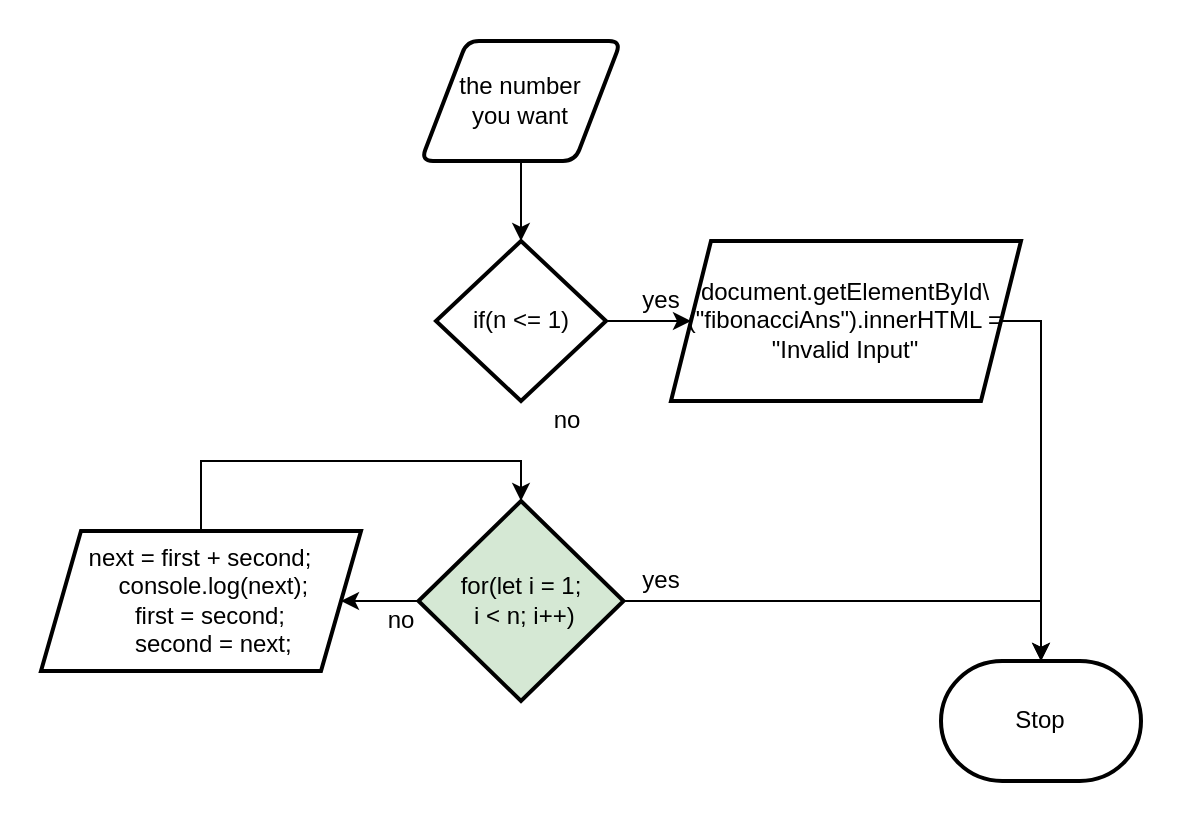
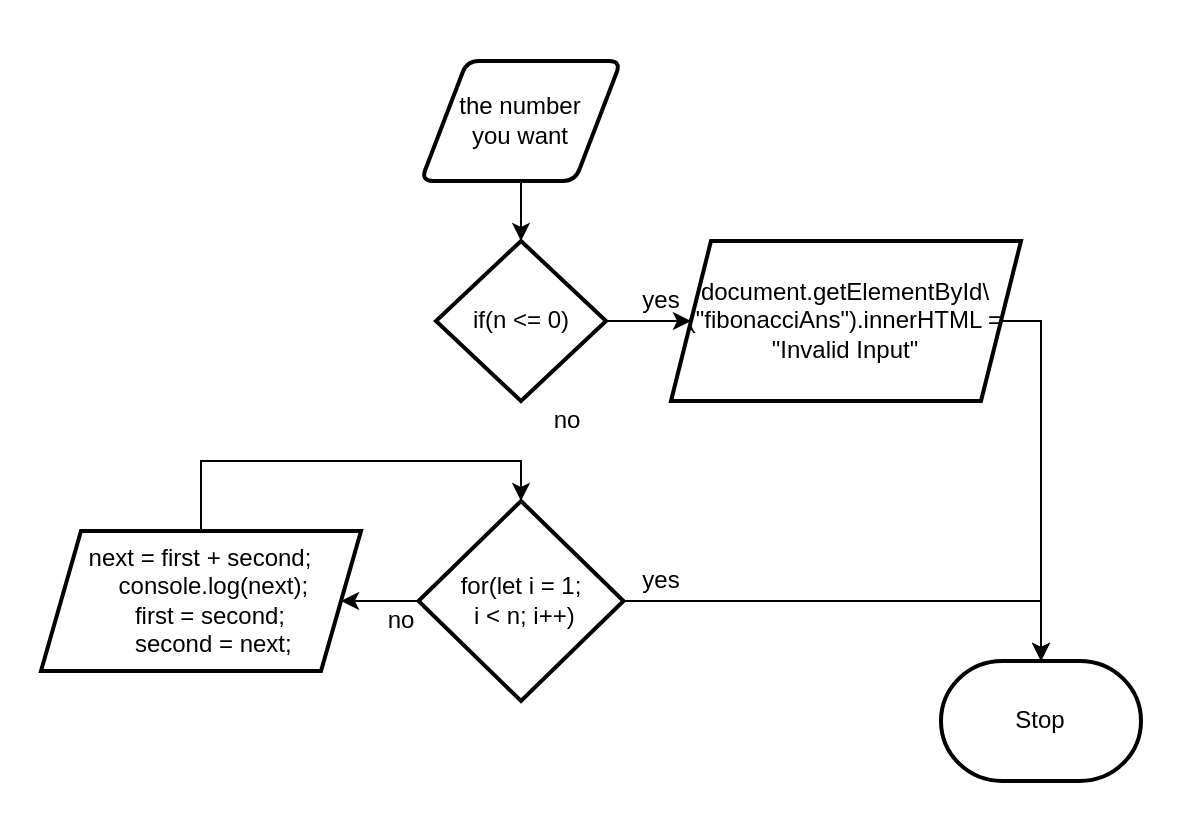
  <mxCell id="0" />
  <mxCell id="1" parent="0" />
  <mxCell id="2" value="" style="edgeStyle=none;html=1;" edge="1" parent="1" source="3" target="6"><mxGeometry relative="1" as="geometry" /></mxCell>
- <mxCell id="3" value="the number &lt;br&gt;you want" style="shape=parallelogram;html=1;strokeWidth=2;perimeter=parallelogramPerimeter;whiteSpace=wrap;rounded=1;arcSize=12;size=0.23;" parent="1" vertex="1"><mxGeometry x="210" y="20" width="100" height="60" as="geometry" /></mxCell>
+ <mxCell id="3" value="the number &lt;br&gt;you want" style="shape=parallelogram;html=1;strokeWidth=2;perimeter=parallelogramPerimeter;whiteSpace=wrap;rounded=1;arcSize=12;size=0.23;" parent="1" vertex="1"><mxGeometry x="210" y="30" width="100" height="60" as="geometry" /></mxCell>
  <mxCell id="4" value="Stop" style="strokeWidth=2;html=1;shape=mxgraph.flowchart.terminator;whiteSpace=wrap;" parent="1" vertex="1"><mxGeometry x="470" y="330" width="100" height="60" as="geometry" /></mxCell>
  <mxCell id="5" value="" style="edgeStyle=none;html=1;" edge="1" parent="1" source="6" target="8"><mxGeometry relative="1" as="geometry" /></mxCell>
- <mxCell id="6" value="if(n &amp;lt;= 1)" style="rhombus;whiteSpace=wrap;html=1;strokeWidth=2;rounded=0;arcSize=12;" vertex="1" parent="1"><mxGeometry x="217.5" y="120" width="85" height="80" as="geometry" /></mxCell>
+ <mxCell id="6" value="if(n &amp;lt;= 0)" style="rhombus;whiteSpace=wrap;html=1;strokeWidth=2;rounded=0;arcSize=12;" vertex="1" parent="1"><mxGeometry x="217.5" y="120" width="85" height="80" as="geometry" /></mxCell>
  <mxCell id="7" style="edgeStyle=none;html=1;exitX=1;exitY=0.5;exitDx=0;exitDy=0;entryX=0.5;entryY=0;entryDx=0;entryDy=0;entryPerimeter=0;rounded=0;" edge="1" parent="1" source="8" target="4"><mxGeometry relative="1" as="geometry"><Array as="points"><mxPoint x="520" y="160" /></Array></mxGeometry></mxCell>
  <mxCell id="8" value="document.getElementById\(&quot;fibonacciAns&quot;).innerHTML = &quot;Invalid Input&quot;" style="shape=parallelogram;perimeter=parallelogramPerimeter;whiteSpace=wrap;html=1;fixedSize=1;strokeWidth=2;rounded=0;arcSize=12;" vertex="1" parent="1"><mxGeometry x="335" y="120" width="175" height="80" as="geometry" /></mxCell>
  <mxCell id="9" value="yes" style="text;html=1;align=center;verticalAlign=middle;resizable=0;points=[];autosize=1;strokeColor=none;fillColor=none;" vertex="1" parent="1"><mxGeometry x="310" y="135" width="40" height="30" as="geometry" /></mxCell>
  <mxCell id="10" style="edgeStyle=none;rounded=0;html=1;exitX=1;exitY=0.5;exitDx=0;exitDy=0;entryX=0.5;entryY=0;entryDx=0;entryDy=0;entryPerimeter=0;" edge="1" parent="1" source="12" target="4"><mxGeometry relative="1" as="geometry"><Array as="points"><mxPoint x="340" y="300" /><mxPoint x="360" y="300" /><mxPoint x="470" y="300" /><mxPoint x="520" y="300" /><mxPoint x="520" y="320" /></Array></mxGeometry></mxCell>
  <mxCell id="11" value="" style="edgeStyle=none;rounded=0;html=1;" edge="1" parent="1" source="12" target="15"><mxGeometry relative="1" as="geometry" /></mxCell>
- <mxCell id="12" value="for(let i = 1;&lt;br&gt;&amp;nbsp;i &amp;lt; n; i++)" style="rhombus;whiteSpace=wrap;html=1;strokeWidth=2;rounded=0;arcSize=12;fillColor=#d5e8d4;" vertex="1" parent="1"><mxGeometry x="208.75" y="250" width="102.5" height="100" as="geometry" /></mxCell>
+ <mxCell id="12" value="for(let i = 1;&lt;br&gt;&amp;nbsp;i &amp;lt; n; i++)" style="rhombus;whiteSpace=wrap;html=1;strokeWidth=2;rounded=0;arcSize=12;" vertex="1" parent="1"><mxGeometry x="208.75" y="250" width="102.5" height="100" as="geometry" /></mxCell>
  <mxCell id="13" value="no" style="text;html=1;align=center;verticalAlign=middle;resizable=0;points=[];autosize=1;strokeColor=none;fillColor=none;" vertex="1" parent="1"><mxGeometry x="262.5" y="195" width="40" height="30" as="geometry" /></mxCell>
  <mxCell id="14" style="edgeStyle=none;rounded=0;html=1;exitX=0.5;exitY=0;exitDx=0;exitDy=0;entryX=0.5;entryY=0;entryDx=0;entryDy=0;" edge="1" parent="1" source="15" target="12"><mxGeometry relative="1" as="geometry"><Array as="points"><mxPoint x="100" y="230" /><mxPoint x="260" y="230" /></Array></mxGeometry></mxCell>
  <mxCell id="15" value="&lt;div&gt;next = first + second;&lt;/div&gt;&lt;div&gt;&amp;nbsp; &amp;nbsp; console.log(next);&lt;/div&gt;&lt;div&gt;&amp;nbsp; &amp;nbsp; first = second;&amp;nbsp;&lt;/div&gt;&lt;div&gt;&amp;nbsp; &amp;nbsp; second = next;&lt;/div&gt;" style="shape=parallelogram;perimeter=parallelogramPerimeter;whiteSpace=wrap;html=1;fixedSize=1;strokeWidth=2;rounded=0;arcSize=12;" vertex="1" parent="1"><mxGeometry x="20" y="265" width="160" height="70" as="geometry" /></mxCell>
  <mxCell id="16" value="no" style="text;html=1;align=center;verticalAlign=middle;resizable=0;points=[];autosize=1;strokeColor=none;fillColor=none;" vertex="1" parent="1"><mxGeometry x="180" y="295" width="40" height="30" as="geometry" /></mxCell>
  <mxCell id="17" value="yes" style="text;html=1;align=center;verticalAlign=middle;resizable=0;points=[];autosize=1;strokeColor=none;fillColor=none;" vertex="1" parent="1"><mxGeometry x="310" y="275" width="40" height="30" as="geometry" /></mxCell>
